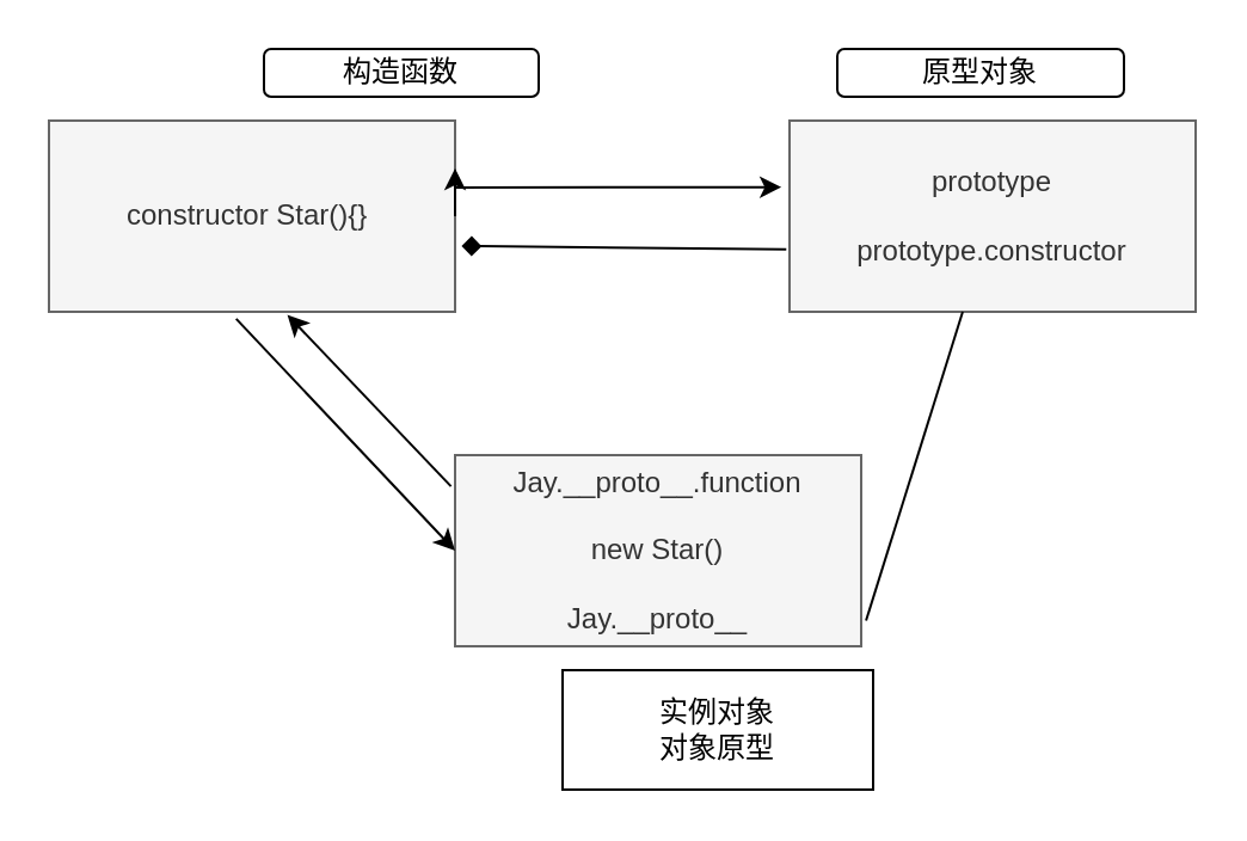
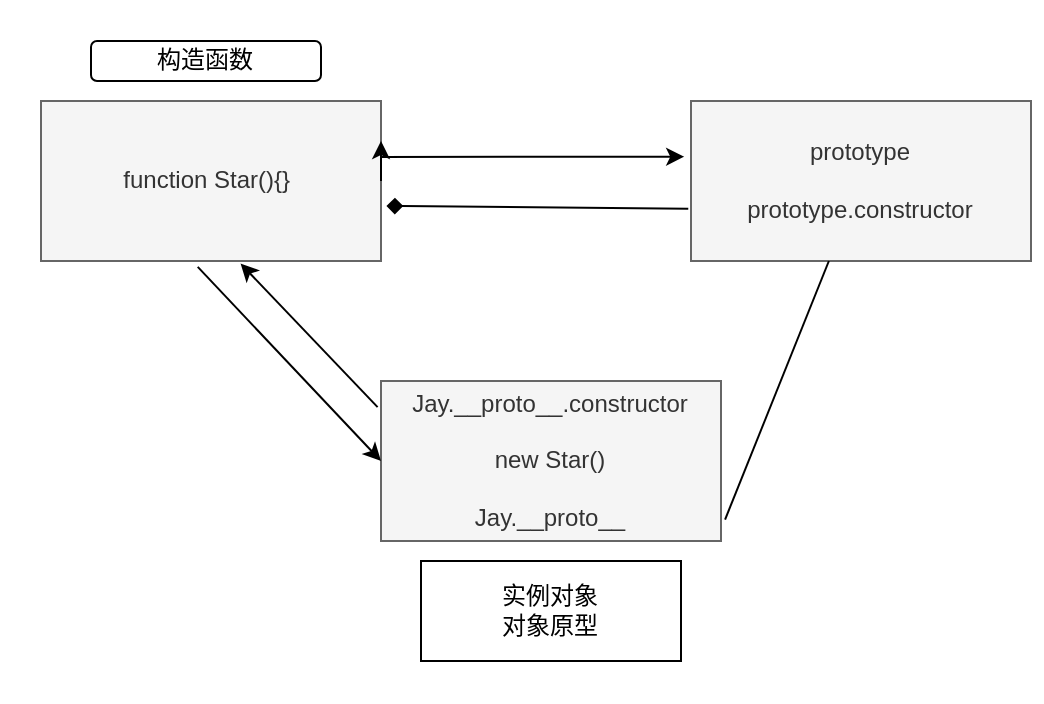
  <mxCell id="0" />
  <mxCell id="1" parent="0" />
- <mxCell id="2" value="constructor Star(){}&amp;nbsp;" style="rounded=0;whiteSpace=wrap;html=1;fillColor=#f5f5f5;strokeColor=#666666;fontColor=#333333;" parent="1" vertex="1"><mxGeometry x="20" y="50" width="170" height="80" as="geometry" /></mxCell>
- <mxCell id="3" value="prototype&lt;br&gt;&lt;br&gt;prototype.constructor" style="rounded=0;whiteSpace=wrap;html=1;fillColor=#f5f5f5;fontColor=#333333;strokeColor=#666666;" parent="1" vertex="1"><mxGeometry x="330" y="50" width="170" height="80" as="geometry" /></mxCell>
- <mxCell id="4" value="Jay.__proto__.function&lt;br&gt;&lt;br&gt;new Star()&lt;br&gt;&lt;br&gt;Jay.__proto__" style="rounded=0;whiteSpace=wrap;html=1;align=center;fillColor=#f5f5f5;fontColor=#333333;strokeColor=#666666;" parent="1" vertex="1"><mxGeometry x="190" y="190" width="170" height="80" as="geometry" /></mxCell>
+ <mxCell id="2" value="function Star(){}&amp;nbsp;" style="rounded=0;whiteSpace=wrap;html=1;fillColor=#f5f5f5;strokeColor=#666666;fontColor=#333333;" parent="1" vertex="1"><mxGeometry x="20" y="50" width="170" height="80" as="geometry" /></mxCell>
+ <mxCell id="3" value="prototype&lt;br&gt;&lt;br&gt;prototype.constructor" style="rounded=0;whiteSpace=wrap;html=1;fillColor=#f5f5f5;fontColor=#333333;strokeColor=#666666;" parent="1" vertex="1"><mxGeometry x="345" y="50" width="170" height="80" as="geometry" /></mxCell>
+ <mxCell id="4" value="Jay.__proto__.constructor&lt;br&gt;&lt;br&gt;new Star()&lt;br&gt;&lt;br&gt;Jay.__proto__" style="rounded=0;whiteSpace=wrap;html=1;align=center;fillColor=#f5f5f5;fontColor=#333333;strokeColor=#666666;" parent="1" vertex="1"><mxGeometry x="190" y="190" width="170" height="80" as="geometry" /></mxCell>
  <mxCell id="5" value="" style="endArrow=classic;html=1;rounded=0;exitX=-0.01;exitY=0.163;exitDx=0;exitDy=0;exitPerimeter=0;entryX=0.587;entryY=1.016;entryDx=0;entryDy=0;entryPerimeter=0;" parent="1" source="4" target="2" edge="1"><mxGeometry width="50" height="50" relative="1" as="geometry"><mxPoint x="250" y="170" as="sourcePoint" /><mxPoint x="300" y="120" as="targetPoint" /></mxGeometry></mxCell>
  <mxCell id="6" value="" style="endArrow=none;html=1;rounded=0;exitX=1.012;exitY=0.866;exitDx=0;exitDy=0;exitPerimeter=0;" parent="1" source="4" target="3" edge="1"><mxGeometry width="50" height="50" relative="1" as="geometry"><mxPoint x="250" y="160" as="sourcePoint" /><mxPoint x="300" y="110" as="targetPoint" /></mxGeometry></mxCell>
  <mxCell id="7" value="" style="endArrow=classic;html=1;rounded=0;exitX=0.461;exitY=1.037;exitDx=0;exitDy=0;exitPerimeter=0;entryX=0;entryY=0.5;entryDx=0;entryDy=0;" parent="1" source="2" target="4" edge="1"><mxGeometry width="50" height="50" relative="1" as="geometry"><mxPoint x="250" y="160" as="sourcePoint" /><mxPoint x="180" y="230" as="targetPoint" /></mxGeometry></mxCell>
  <mxCell id="8" value="" style="endArrow=classic;html=1;rounded=0;entryX=-0.02;entryY=0.348;entryDx=0;entryDy=0;entryPerimeter=0;" parent="1" target="3" edge="1"><mxGeometry width="50" height="50" relative="1" as="geometry"><mxPoint x="190" y="78" as="sourcePoint" /><mxPoint x="300" y="100" as="targetPoint" /></mxGeometry></mxCell>
- <mxCell id="9" value="实例对象&lt;br&gt;对象原型" style="rounded=0;whiteSpace=wrap;html=1;" parent="1" vertex="1"><mxGeometry x="235" y="280" width="130" height="50" as="geometry" /></mxCell>
- <mxCell id="10" value="原型对象" style="rounded=1;whiteSpace=wrap;html=1;" parent="1" vertex="1"><mxGeometry x="350" y="20" width="120" height="20" as="geometry" /></mxCell>
- <mxCell id="11" value="构造函数" style="rounded=1;whiteSpace=wrap;html=1;" parent="1" vertex="1"><mxGeometry x="110" y="20" width="115" height="20" as="geometry" /></mxCell>
+ <mxCell id="9" value="实例对象&lt;br&gt;对象原型" style="rounded=0;whiteSpace=wrap;html=1;" parent="1" vertex="1"><mxGeometry x="210" y="280" width="130" height="50" as="geometry" /></mxCell>
+ <mxCell id="11" value="构造函数" style="rounded=1;whiteSpace=wrap;html=1;" parent="1" vertex="1"><mxGeometry x="45" y="20" width="115" height="20" as="geometry" /></mxCell>
  <mxCell id="12" style="edgeStyle=orthogonalEdgeStyle;rounded=0;orthogonalLoop=1;jettySize=auto;html=1;exitX=1;exitY=0.5;exitDx=0;exitDy=0;entryX=1;entryY=0.25;entryDx=0;entryDy=0;" edge="1" parent="1" source="2" target="2"><mxGeometry relative="1" as="geometry" /></mxCell>
  <mxCell id="13" value="" style="endArrow=diamond;html=1;rounded=0;entryX=1.016;entryY=0.656;entryDx=0;entryDy=0;entryPerimeter=0;exitX=-0.008;exitY=0.673;exitDx=0;exitDy=0;exitPerimeter=0;" edge="1" parent="1" source="3" target="2"><mxGeometry width="50" height="50" relative="1" as="geometry"><mxPoint x="310" y="190" as="sourcePoint" /><mxPoint x="360" y="140" as="targetPoint" /></mxGeometry></mxCell>
